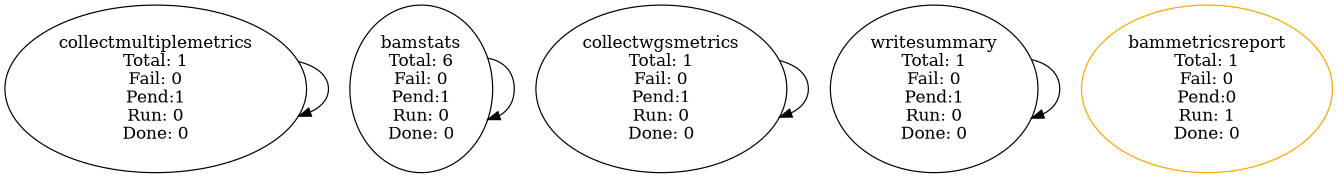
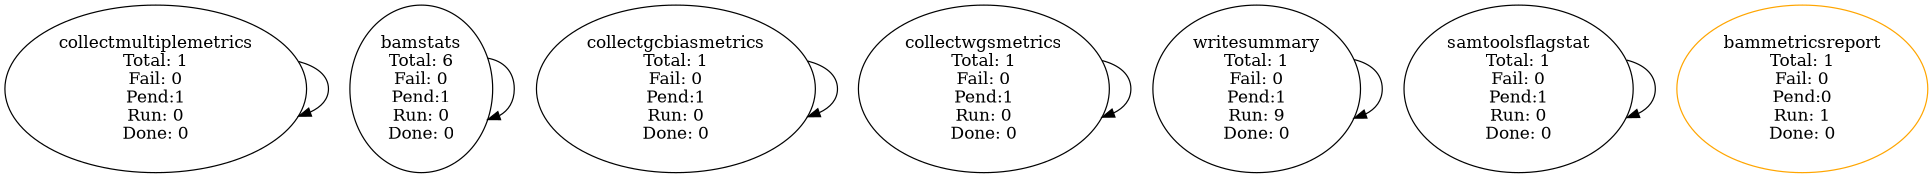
  digraph {
    n1 [label="collectmultiplemetrics\nTotal: 1\nFail: 0\nPend:1\nRun: 0\nDone: 0"]
    n2 [label="bamstats\nTotal: 6\nFail: 0\nPend:1\nRun: 0\nDone: 0"]
+   n3 [label="collectgcbiasmetrics\nTotal: 1\nFail: 0\nPend:1\nRun: 0\nDone: 0"]
    n4 [label="collectwgsmetrics\nTotal: 1\nFail: 0\nPend:1\nRun: 0\nDone: 0"]
-   n5 [label="writesummary\nTotal: 1\nFail: 0\nPend:1\nRun: 0\nDone: 0"]
+   n5 [label="writesummary\nTotal: 1\nFail: 0\nPend:1\nRun: 9\nDone: 0"]
+   n6 [label="samtoolsflagstat\nTotal: 1\nFail: 0\nPend:1\nRun: 0\nDone: 0"]
    n7 [color=orange label="bammetricsreport\nTotal: 1\nFail: 0\nPend:0\nRun: 1\nDone: 0"]
    n1 -> n1
    n2 -> n2
+   n3 -> n3
    n4 -> n4
    n5 -> n5
+   n6 -> n6
  }
